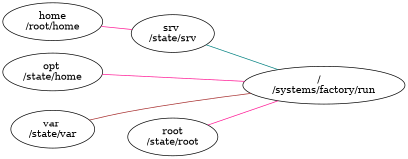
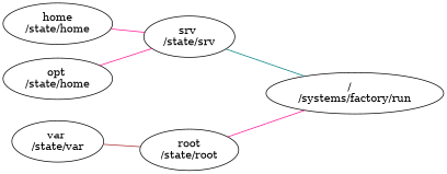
  graph {
    rankdir=LR
    edge [color=deeppink]
    n1 [label="/   \n/systems/factory/run"]
-   n2 [label="home\n/root/home"]
+   n2 [label="home\n/state/home"]
    n3 [label="srv \n/state/srv"]
    n4 [label="var \n/state/var"]
    n5 [label="root\n/state/root"]
    n6 [label="opt \n/state/home"]
    n2 -- n3
    n3 -- n1 [color=teal]
-   n4 -- n1 [color=brown]
+   n4 -- n5 [color=brown]
    n5 -- n1
-   n6 -- n1
+   n6 -- n3
  }
